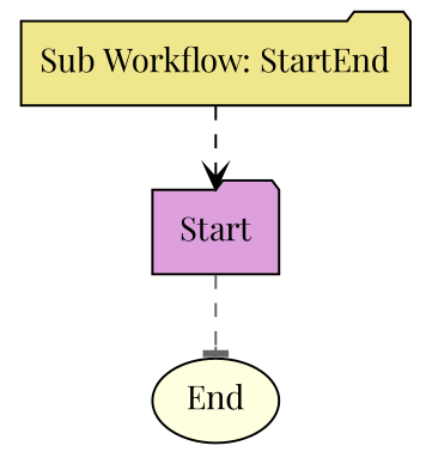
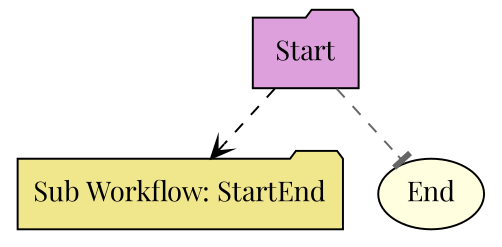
  digraph {
    fontname="Playfair Display"
    node [fontname="Playfair Display" shape=folder style=filled]
    edge [fontname="Playfair Display" style=dashed]
    n1 [fillcolor=plum label=Start]
    n2 [fillcolor=khaki label="Sub Workflow: StartEnd"]
    n3 [fillcolor=lightyellow label=End shape=ellipse]
-   n2 -> n1 [arrowhead=vee color=black]
+   n1 -> n2 [arrowhead=vee color=black]
    n1 -> n3 [arrowhead=tee color=gray40]
  }
